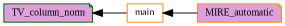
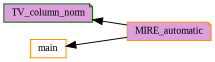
  digraph {
    fontname="Liberation Serif"
    rankdir=LR
    node [color=darkorange fillcolor=plum fontname="Liberation Serif" fontsize=10 shape=note style=filled]
    edge [color=black dir=back fontname="Liberation Serif" fontsize=10 labelfontname=FreeSans labelfontsize=10 style=solid]
    n1 [color=darkgreen fontcolor=black height=0.2 label=TV_column_norm width=0.4]
    n2 [height=0.2 label=MIRE_automatic width=0.4]
    n3 [fillcolor=white height=0.2 label=main shape=box width=0.4]
-   n1 -> n3
+   n1 -> n2
    n3 -> n2
  }
